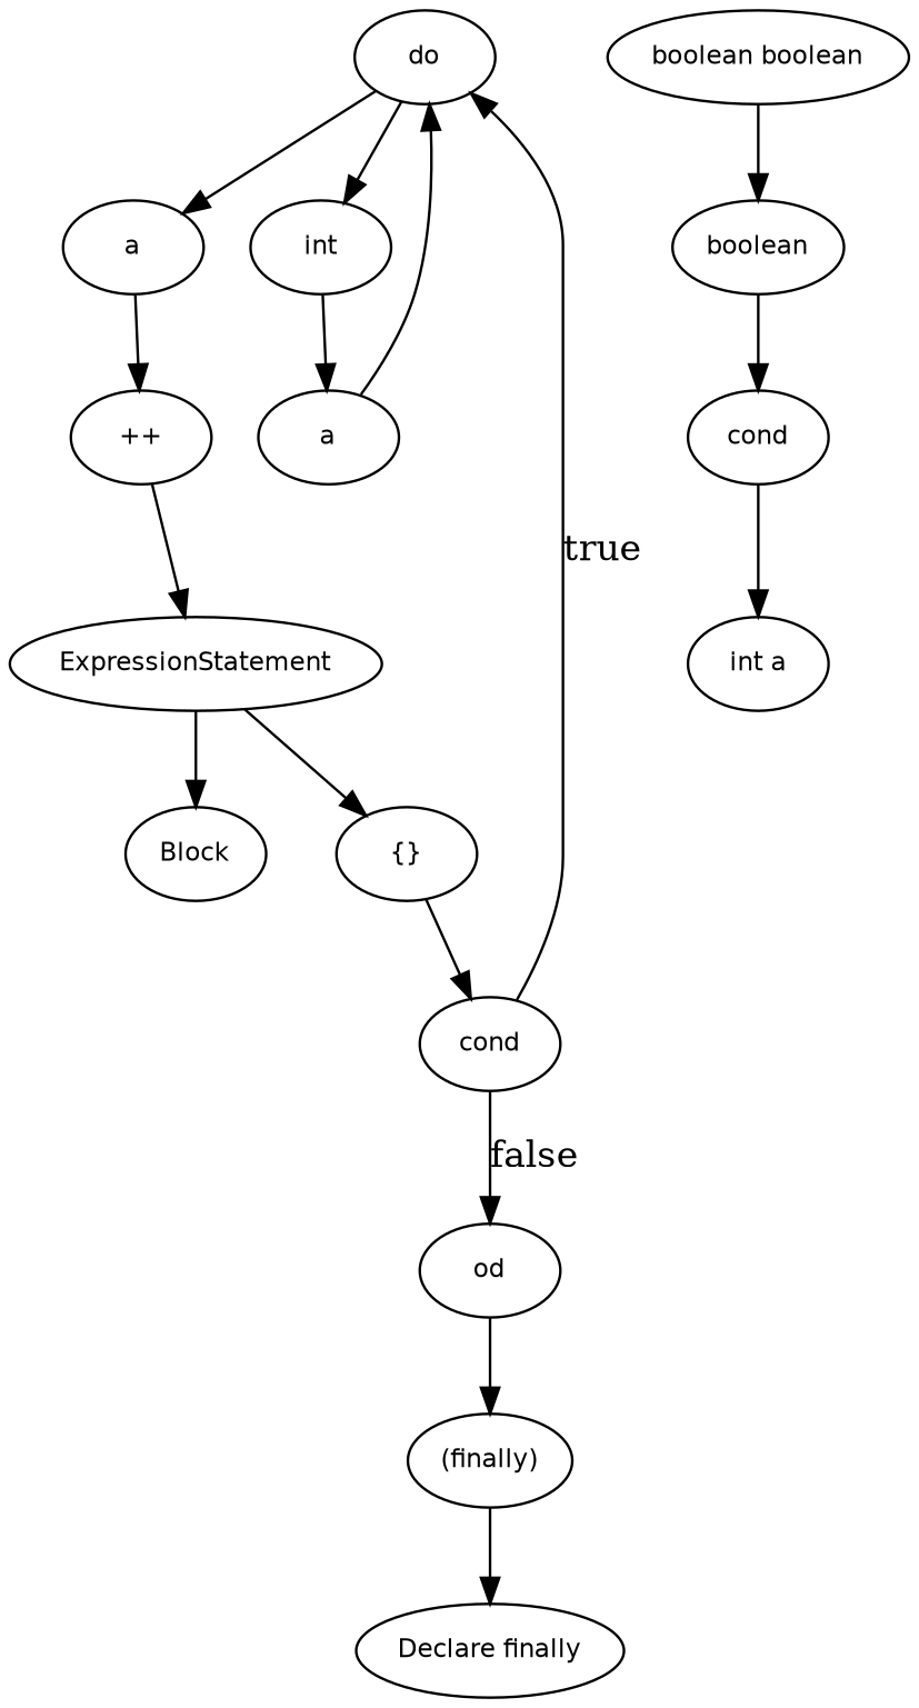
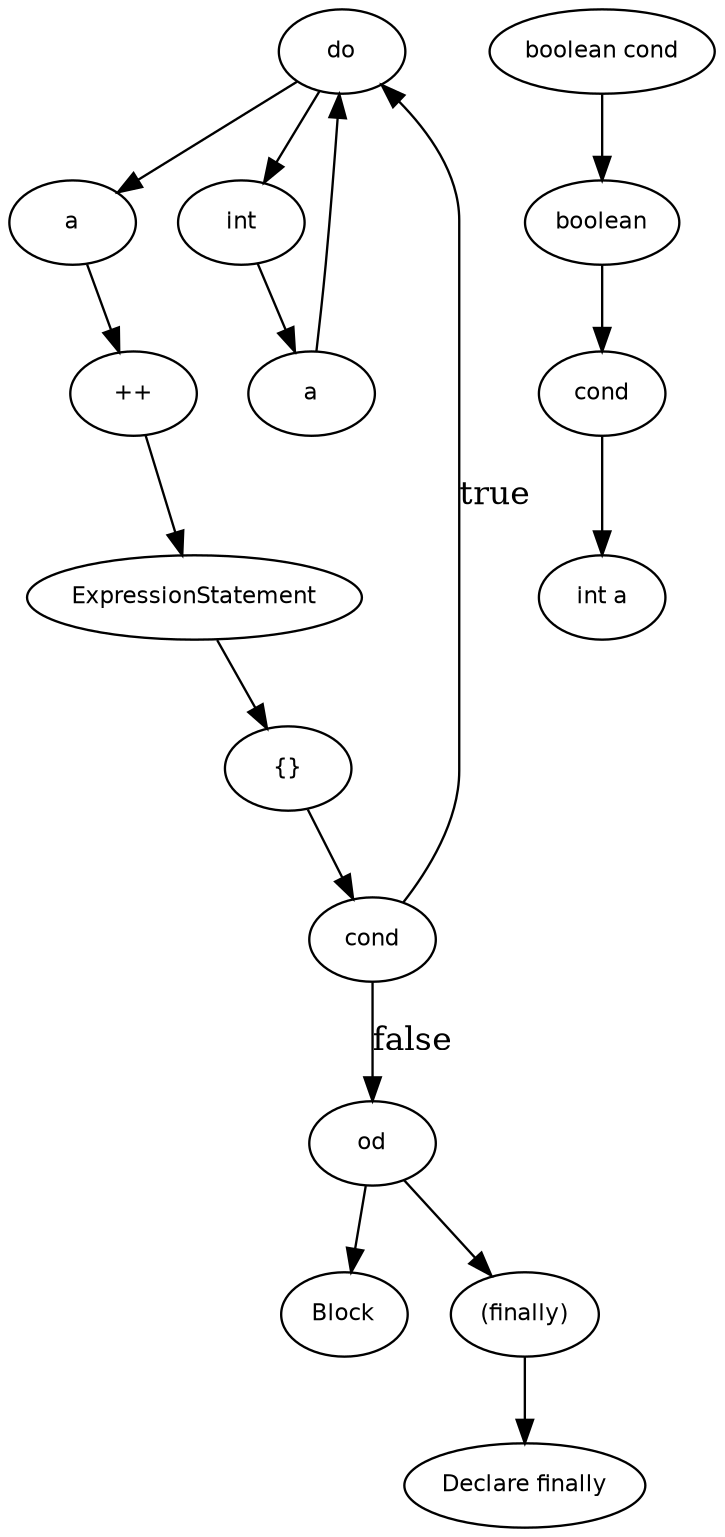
  digraph {
    node [fontname=Helvetica fontsize=10]
    n1 [label=do]
    n2 [label=a]
    n3 [label=int]
    n4 [label="++"]
    n5 [label=a]
    n6 [label=Block]
    n7 [label="(finally)"]
    n8 [label="Declare finally"]
    n9 [label=cond]
    n10 [label=od]
    n11 [label="int a"]
    n12 [label=cond]
    n13 [label=ExpressionStatement]
    n14 [label="{}"]
    n15 [label=boolean]
-   n16 [label="boolean boolean"]
+   n16 [label="boolean cond"]
    n1 -> n2
    n1 -> n3
    n2 -> n4
    n3 -> n5
    n4 -> n13
    n5 -> n1
    n7 -> n8
    n9 -> n1 [label=true]
    n9 -> n10 [label=false]
-   n13 -> n6
+   n10 -> n6
    n10 -> n7
    n12 -> n11
    n13 -> n14
    n14 -> n9
    n15 -> n12
    n16 -> n15
  }
